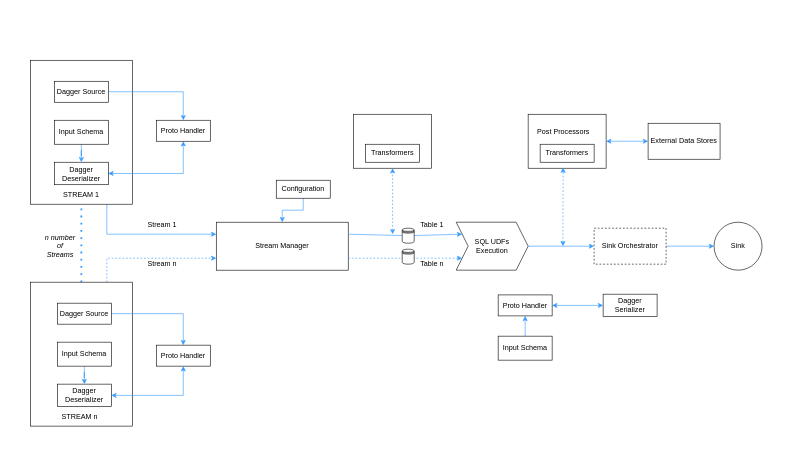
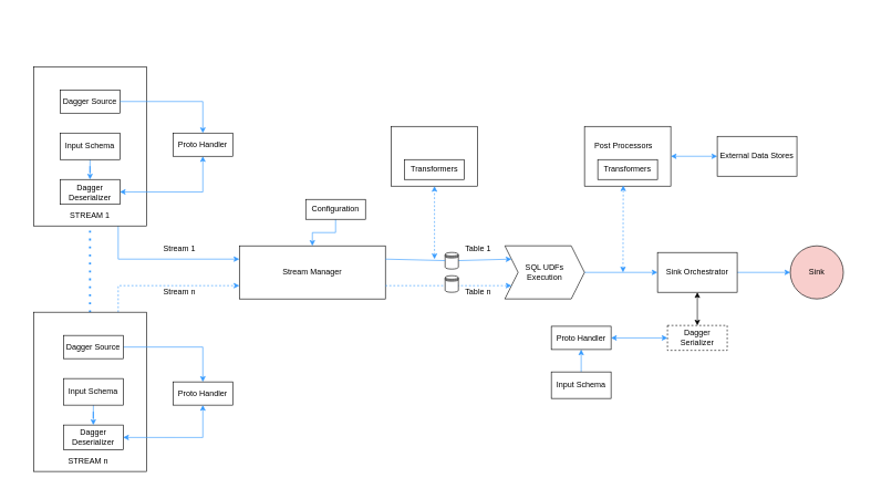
  <mxCell id="0" />
  <mxCell id="1" parent="0" />
  <mxCell id="2" value="" style="rounded=0;whiteSpace=wrap;html=1;labelBackgroundColor=none;fontSize=12;fontColor=#FF0000;strokeColor=none;strokeWidth=1;fillColor=#FFFFFF;" vertex="1" parent="1"><mxGeometry x="20" y="80" width="1270" height="650" as="geometry" /></mxCell>
  <mxCell id="3" style="edgeStyle=orthogonalEdgeStyle;rounded=0;orthogonalLoop=1;jettySize=auto;html=1;exitX=0.75;exitY=1;exitDx=0;exitDy=0;entryX=0;entryY=0.25;entryDx=0;entryDy=0;fontSize=12;strokeWidth=1;strokeColor=#3399FF;" edge="1" parent="1" source="33" target="6"><mxGeometry relative="1" as="geometry" /></mxCell>
  <mxCell id="4" style="edgeStyle=orthogonalEdgeStyle;rounded=0;orthogonalLoop=1;jettySize=auto;html=1;entryX=0;entryY=0.75;entryDx=0;entryDy=0;fontSize=12;strokeWidth=1;dashed=1;exitX=0.75;exitY=0;exitDx=0;exitDy=0;strokeColor=#3399FF;" edge="1" parent="1" source="44" target="6"><mxGeometry relative="1" as="geometry"><mxPoint x="180" y="430" as="sourcePoint" /></mxGeometry></mxCell>
  <mxCell id="5" value="" style="endArrow=none;dashed=1;html=1;dashPattern=1 3;strokeWidth=3;rounded=0;entryX=0.5;entryY=1;entryDx=0;entryDy=0;exitX=0.5;exitY=0;exitDx=0;exitDy=0;strokeColor=#3399FF;" edge="1" parent="1" source="44" target="33"><mxGeometry width="50" height="50" relative="1" as="geometry"><mxPoint x="140" y="470" as="sourcePoint" /><mxPoint x="140" y="370" as="targetPoint" /></mxGeometry></mxCell>
  <mxCell id="6" value="Stream Manager" style="rounded=0;whiteSpace=wrap;html=1;fontSize=12;" vertex="1" parent="1"><mxGeometry x="360" y="370" width="220" height="80" as="geometry" /></mxCell>
  <mxCell id="7" style="edgeStyle=orthogonalEdgeStyle;rounded=0;orthogonalLoop=1;jettySize=auto;html=1;fontSize=12;strokeWidth=1;strokeColor=#3399FF;" edge="1" parent="1" source="8" target="6"><mxGeometry relative="1" as="geometry" /></mxCell>
  <mxCell id="8" value="Configuration" style="rounded=0;whiteSpace=wrap;html=1;fontSize=12;" vertex="1" parent="1"><mxGeometry x="460" y="300" width="90" height="30" as="geometry" /></mxCell>
  <mxCell id="9" value="" style="group" vertex="1" connectable="0" parent="1"><mxGeometry x="589" y="190" width="130" height="90" as="geometry" /></mxCell>
  <mxCell id="10" value="" style="rounded=0;whiteSpace=wrap;html=1;fontSize=12;" vertex="1" parent="9"><mxGeometry width="130" height="90" as="geometry" /></mxCell>
  <mxCell id="11" value="Transformers" style="rounded=0;whiteSpace=wrap;html=1;fontSize=12;" vertex="1" parent="9"><mxGeometry x="20" y="50" width="90" height="30" as="geometry" /></mxCell>
  <mxCell id="12" value="" style="group" vertex="1" connectable="0" parent="1"><mxGeometry x="880" y="190" width="130" height="90" as="geometry" /></mxCell>
  <mxCell id="13" value="" style="rounded=0;whiteSpace=wrap;html=1;fontSize=12;" vertex="1" parent="12"><mxGeometry width="130" height="90" as="geometry" /></mxCell>
  <mxCell id="14" value="Transformers" style="rounded=0;whiteSpace=wrap;html=1;fontSize=12;" vertex="1" parent="12"><mxGeometry x="20" y="50" width="90" height="30" as="geometry" /></mxCell>
  <mxCell id="15" value="Post Processors" style="text;html=1;strokeColor=none;fillColor=none;align=center;verticalAlign=middle;whiteSpace=wrap;rounded=0;fontSize=12;" vertex="1" parent="12"><mxGeometry x="10" y="15" width="98" height="30" as="geometry" /></mxCell>
  <mxCell id="16" value="" style="endArrow=classic;startArrow=classic;html=1;rounded=0;fontSize=12;strokeWidth=1;exitX=1;exitY=0.5;exitDx=0;exitDy=0;entryX=0;entryY=0.5;entryDx=0;entryDy=0;strokeColor=#3399FF;" edge="1" parent="1" source="13" target="30"><mxGeometry width="50" height="50" relative="1" as="geometry"><mxPoint x="1140" y="180" as="sourcePoint" /><mxPoint x="1070" y="235" as="targetPoint" /></mxGeometry></mxCell>
  <mxCell id="17" style="edgeStyle=orthogonalEdgeStyle;rounded=0;orthogonalLoop=1;jettySize=auto;html=1;fontSize=12;strokeWidth=1;strokeColor=#3399FF;" edge="1" parent="1" source="18" target="19"><mxGeometry relative="1" as="geometry" /></mxCell>
- <mxCell id="18" value="Sink Orchestrator" style="rounded=0;whiteSpace=wrap;html=1;fontSize=12;dashed=1;" vertex="1" parent="1"><mxGeometry x="990" y="380" width="120" height="60" as="geometry" /></mxCell>
- <mxCell id="19" value="Sink" style="ellipse;whiteSpace=wrap;html=1;aspect=fixed;fontSize=12;" vertex="1" parent="1"><mxGeometry x="1190" y="370" width="80" height="80" as="geometry" /></mxCell>
+ <mxCell id="18" value="Sink Orchestrator" style="rounded=0;whiteSpace=wrap;html=1;fontSize=12;" vertex="1" parent="1"><mxGeometry x="990" y="380" width="120" height="60" as="geometry" /></mxCell>
+ <mxCell id="19" value="Sink" style="ellipse;whiteSpace=wrap;html=1;aspect=fixed;fontSize=12;fillColor=#f8cecc;" vertex="1" parent="1"><mxGeometry x="1190" y="370" width="80" height="80" as="geometry" /></mxCell>
  <mxCell id="20" value="" style="endArrow=classic;html=1;rounded=0;fontSize=12;strokeWidth=1;startArrow=none;" edge="1" parent="1" source="25"><mxGeometry relative="1" as="geometry"><mxPoint x="580" y="390" as="sourcePoint" /><mxPoint x="840" y="390" as="targetPoint" /></mxGeometry></mxCell>
- <mxCell id="21" value="&lt;font&gt;&lt;i&gt;n number of Streams&lt;/i&gt;&lt;/font&gt;" style="text;html=1;strokeColor=none;fillColor=none;align=center;verticalAlign=middle;whiteSpace=wrap;rounded=0;fontSize=12;fontColor=#000000;" vertex="1" parent="1"><mxGeometry x="70" y="395" width="60" height="30" as="geometry" /></mxCell>
  <mxCell id="22" value="" style="endArrow=classic;startArrow=classic;html=1;rounded=0;dashed=1;fontSize=12;strokeWidth=1;entryX=0.5;entryY=1;entryDx=0;entryDy=0;strokeColor=#3399FF;" edge="1" parent="1" target="10"><mxGeometry width="50" height="50" relative="1" as="geometry"><mxPoint x="654" y="390" as="sourcePoint" /><mxPoint x="670" y="300" as="targetPoint" /></mxGeometry></mxCell>
  <mxCell id="23" value="" style="endArrow=classic;startArrow=classic;html=1;rounded=0;dashed=1;fontSize=12;strokeWidth=1;entryX=0.449;entryY=0.989;entryDx=0;entryDy=0;entryPerimeter=0;strokeColor=#3399FF;" edge="1" parent="1" target="13"><mxGeometry width="50" height="50" relative="1" as="geometry"><mxPoint x="938" y="410" as="sourcePoint" /><mxPoint x="980" y="280" as="targetPoint" /></mxGeometry></mxCell>
  <mxCell id="24" style="edgeStyle=orthogonalEdgeStyle;rounded=0;orthogonalLoop=1;jettySize=auto;html=1;entryX=0;entryY=0.5;entryDx=0;entryDy=0;fontSize=12;strokeWidth=1;strokeColor=#3399FF;" edge="1" parent="1" source="25" target="18"><mxGeometry relative="1" as="geometry" /></mxCell>
  <mxCell id="25" value="SQL UDFs &lt;br&gt;Execution" style="shape=step;perimeter=stepPerimeter;whiteSpace=wrap;html=1;fixedSize=1;fontSize=12;" vertex="1" parent="1"><mxGeometry x="760" y="370" width="120" height="80" as="geometry" /></mxCell>
  <mxCell id="26" value="" style="endArrow=classic;html=1;rounded=0;fontSize=12;strokeWidth=1;strokeColor=#3399FF;startArrow=none;" edge="1" parent="1" source="59"><mxGeometry relative="1" as="geometry"><mxPoint x="580" y="390" as="sourcePoint" /><mxPoint x="770" y="390" as="targetPoint" /></mxGeometry></mxCell>
  <mxCell id="27" value="" style="endArrow=classic;html=1;rounded=0;fontSize=12;strokeWidth=1;exitX=1;exitY=0.75;exitDx=0;exitDy=0;dashed=1;strokeColor=#3399FF;" edge="1" parent="1" source="6"><mxGeometry relative="1" as="geometry"><mxPoint x="590" y="400" as="sourcePoint" /><mxPoint x="770" y="430" as="targetPoint" /></mxGeometry></mxCell>
  <mxCell id="28" value="Table 1" style="text;html=1;strokeColor=none;fillColor=none;align=center;verticalAlign=middle;whiteSpace=wrap;rounded=0;fontSize=12;fontColor=#000000;" vertex="1" parent="1"><mxGeometry x="690" y="360" width="60" height="30" as="geometry" /></mxCell>
  <mxCell id="29" value="Table n" style="text;html=1;strokeColor=none;fillColor=none;align=center;verticalAlign=middle;whiteSpace=wrap;rounded=0;fontSize=12;fontColor=#000000;" vertex="1" parent="1"><mxGeometry x="690" y="425" width="60" height="30" as="geometry" /></mxCell>
  <mxCell id="30" value="External Data Stores" style="rounded=0;whiteSpace=wrap;html=1;fontSize=12;" vertex="1" parent="1"><mxGeometry x="1080" y="205" width="120" height="60" as="geometry" /></mxCell>
  <mxCell id="31" value="" style="group" vertex="1" connectable="0" parent="1"><mxGeometry x="50" y="20" width="180" height="330" as="geometry" /></mxCell>
  <mxCell id="32" value="" style="group" vertex="1" connectable="0" parent="31"><mxGeometry y="80" width="170" height="240" as="geometry" /></mxCell>
  <mxCell id="33" value="" style="rounded=0;whiteSpace=wrap;html=1;fontSize=12;" vertex="1" parent="32"><mxGeometry width="170" height="240" as="geometry" /></mxCell>
  <mxCell id="34" value="Dagger Source" style="rounded=0;whiteSpace=wrap;html=1;fontSize=12;fontColor=#000000;fillColor=#FFFFFF;" vertex="1" parent="32"><mxGeometry x="40" y="35" width="90" height="35" as="geometry" /></mxCell>
  <mxCell id="35" value="Dagger Deserializer" style="rounded=0;whiteSpace=wrap;html=1;fontSize=12;fontColor=#000000;fillColor=#FFFFFF;" vertex="1" parent="32"><mxGeometry x="40" y="170" width="90" height="37.5" as="geometry" /></mxCell>
  <mxCell id="36" style="edgeStyle=orthogonalEdgeStyle;rounded=0;orthogonalLoop=1;jettySize=auto;html=1;entryX=0.5;entryY=0;entryDx=0;entryDy=0;fontSize=12;strokeWidth=1;strokeColor=#3399FF;" edge="1" parent="32" source="37" target="35"><mxGeometry relative="1" as="geometry" /></mxCell>
  <mxCell id="37" value="Input Schema" style="rounded=0;whiteSpace=wrap;html=1;fontSize=12;fontColor=#000000;fillColor=#FFFFFF;" vertex="1" parent="32"><mxGeometry x="40" y="100" width="90" height="40" as="geometry" /></mxCell>
  <mxCell id="38" value="STREAM 1" style="text;html=1;strokeColor=none;fillColor=none;align=center;verticalAlign=middle;whiteSpace=wrap;rounded=0;fontSize=12;" vertex="1" parent="32"><mxGeometry x="50" y="210" width="70" height="30" as="geometry" /></mxCell>
  <mxCell id="39" value="Stream 1" style="text;html=1;strokeColor=none;fillColor=none;align=center;verticalAlign=middle;whiteSpace=wrap;rounded=0;fontSize=12;fontColor=#000000;" vertex="1" parent="1"><mxGeometry y="360" width="60" height="30" as="geometry" x="240" /></mxCell>
  <mxCell id="40" value="Stream n" style="text;html=1;strokeColor=none;fillColor=none;align=center;verticalAlign=middle;whiteSpace=wrap;rounded=0;fontSize=12;fontColor=#000000;" vertex="1" parent="1"><mxGeometry y="425" width="60" height="30" as="geometry" x="240" /></mxCell>
  <mxCell id="41" style="edgeStyle=orthogonalEdgeStyle;rounded=0;orthogonalLoop=1;jettySize=auto;html=1;entryX=0.5;entryY=1;entryDx=0;entryDy=0;fontSize=12;strokeWidth=1;exitX=0.5;exitY=0;exitDx=0;exitDy=0;strokeColor=#3399FF;" edge="1" parent="1" source="58" target="57"><mxGeometry relative="1" as="geometry"><mxPoint x="845" y="630" as="sourcePoint" /><mxPoint x="845" y="587.5" as="targetPoint" /></mxGeometry></mxCell>
  <mxCell id="42" style="edgeStyle=orthogonalEdgeStyle;rounded=0;orthogonalLoop=1;jettySize=auto;html=1;exitX=1;exitY=0.5;exitDx=0;exitDy=0;entryX=0.5;entryY=1;entryDx=0;entryDy=0;fontSize=12;strokeWidth=1;startArrow=classic;strokeColor=#3399FF;" edge="1" parent="1" source="35" target="51"><mxGeometry relative="1" as="geometry"><mxPoint x="305" y="230" as="targetPoint" /></mxGeometry></mxCell>
  <mxCell id="43" style="edgeStyle=orthogonalEdgeStyle;rounded=0;orthogonalLoop=1;jettySize=auto;html=1;exitX=1;exitY=0.5;exitDx=0;exitDy=0;entryX=0.5;entryY=0;entryDx=0;entryDy=0;fontSize=12;strokeWidth=1;strokeColor=#3399FF;" edge="1" parent="1" source="34" target="51"><mxGeometry relative="1" as="geometry"><mxPoint x="305" y="190" as="targetPoint" /></mxGeometry></mxCell>
  <mxCell id="44" value="" style="rounded=0;whiteSpace=wrap;html=1;fontSize=12;" vertex="1" parent="1"><mxGeometry x="50" y="470" width="170" height="240" as="geometry" /></mxCell>
  <mxCell id="45" style="edgeStyle=orthogonalEdgeStyle;rounded=0;orthogonalLoop=1;jettySize=auto;html=1;entryX=0.5;entryY=0;entryDx=0;entryDy=0;fontSize=12;strokeWidth=1;strokeColor=#3399FF;" edge="1" parent="1" source="46" target="52"><mxGeometry relative="1" as="geometry" /></mxCell>
  <mxCell id="46" value="Dagger Source" style="rounded=0;whiteSpace=wrap;html=1;fontSize=12;fontColor=#000000;fillColor=#FFFFFF;" vertex="1" parent="1"><mxGeometry x="95" y="505" width="90" height="35" as="geometry" /></mxCell>
  <mxCell id="47" value="Dagger Deserializer" style="rounded=0;whiteSpace=wrap;html=1;fontSize=12;fontColor=#000000;fillColor=#FFFFFF;" vertex="1" parent="1"><mxGeometry x="95" y="640" width="90" height="37.5" as="geometry" /></mxCell>
  <mxCell id="48" style="edgeStyle=orthogonalEdgeStyle;rounded=0;orthogonalLoop=1;jettySize=auto;html=1;entryX=0.5;entryY=0;entryDx=0;entryDy=0;fontSize=12;strokeWidth=1;strokeColor=#3399FF;" edge="1" parent="1" source="49" target="47"><mxGeometry relative="1" as="geometry" /></mxCell>
  <mxCell id="49" value="Input Schema" style="rounded=0;whiteSpace=wrap;html=1;fontSize=12;fontColor=#000000;fillColor=#FFFFFF;" vertex="1" parent="1"><mxGeometry x="95" y="570" width="90" height="40" as="geometry" /></mxCell>
  <mxCell id="50" value="STREAM n" style="text;html=1;strokeColor=none;fillColor=none;align=center;verticalAlign=middle;whiteSpace=wrap;rounded=0;fontSize=12;" vertex="1" parent="1"><mxGeometry x="90" y="680" width="85" height="30" as="geometry" /></mxCell>
  <mxCell id="51" value="Proto Handler" style="rounded=0;whiteSpace=wrap;html=1;fontSize=12;fontColor=#000000;fillColor=#FFFFFF;" vertex="1" parent="1"><mxGeometry x="260" y="200" width="90" height="35" as="geometry" /></mxCell>
  <mxCell id="52" value="Proto Handler" style="rounded=0;whiteSpace=wrap;html=1;fontSize=12;fontColor=#000000;fillColor=#FFFFFF;" vertex="1" parent="1"><mxGeometry x="260" y="575" width="90" height="35" as="geometry" /></mxCell>
  <mxCell id="53" style="edgeStyle=orthogonalEdgeStyle;rounded=0;orthogonalLoop=1;jettySize=auto;html=1;entryX=0.5;entryY=1;entryDx=0;entryDy=0;fontSize=12;strokeWidth=1;startArrow=classic;exitX=1;exitY=0.5;exitDx=0;exitDy=0;strokeColor=#3399FF;" edge="1" parent="1" source="47" target="52"><mxGeometry relative="1" as="geometry"><mxPoint x="180" y="660" as="sourcePoint" /><mxPoint x="300" y="610" as="targetPoint" /></mxGeometry></mxCell>
- <mxCell id="55" value="Dagger Serializer" style="rounded=0;whiteSpace=wrap;html=1;fontSize=12;fontColor=#000000;fillColor=#FFFFFF;" vertex="1" parent="1"><mxGeometry x="1005" y="490" width="90" height="37.5" as="geometry" /></mxCell>
+ <mxCell id="54" style="edgeStyle=orthogonalEdgeStyle;rounded=0;orthogonalLoop=1;jettySize=auto;html=1;entryX=0.5;entryY=1;entryDx=0;entryDy=0;fontSize=12;strokeWidth=1;startArrow=classic;" edge="1" parent="1" source="55" target="18"><mxGeometry relative="1" as="geometry" /></mxCell>
+ <mxCell id="55" value="Dagger Serializer" style="rounded=0;whiteSpace=wrap;html=1;fontSize=12;fontColor=#000000;fillColor=#FFFFFF;dashed=1;" vertex="1" parent="1"><mxGeometry x="1005" y="490" width="90" height="37.5" as="geometry" /></mxCell>
  <mxCell id="56" style="edgeStyle=orthogonalEdgeStyle;rounded=0;orthogonalLoop=1;jettySize=auto;html=1;entryX=0;entryY=0.5;entryDx=0;entryDy=0;fontSize=12;strokeWidth=1;startArrow=classic;strokeColor=#3399FF;" edge="1" parent="1" source="57" target="55"><mxGeometry relative="1" as="geometry" /></mxCell>
  <mxCell id="57" value="Proto Handler" style="rounded=0;whiteSpace=wrap;html=1;fontSize=12;fontColor=#000000;fillColor=#FFFFFF;" vertex="1" parent="1"><mxGeometry x="830" y="491.25" width="90" height="35" as="geometry" /></mxCell>
  <mxCell id="58" value="Input Schema" style="rounded=0;whiteSpace=wrap;html=1;fontSize=12;fontColor=#000000;fillColor=#FFFFFF;" vertex="1" parent="1"><mxGeometry x="830" y="560" width="90" height="40" as="geometry" /></mxCell>
  <mxCell id="59" value="" style="shape=datastore;whiteSpace=wrap;html=1;labelBackgroundColor=none;fontSize=12;fontColor=#000000;strokeColor=default;strokeWidth=1;fillColor=#FFFFFF;" vertex="1" parent="1"><mxGeometry x="670" y="380" width="20" height="25" as="geometry" /></mxCell>
  <mxCell id="60" value="" style="endArrow=none;html=1;rounded=0;fontSize=12;strokeWidth=1;strokeColor=#3399FF;" edge="1" parent="1" target="59"><mxGeometry relative="1" as="geometry"><mxPoint x="580" y="390" as="sourcePoint" /><mxPoint x="770" y="390" as="targetPoint" /></mxGeometry></mxCell>
  <mxCell id="61" value="" style="shape=datastore;whiteSpace=wrap;html=1;labelBackgroundColor=none;fontSize=12;fontColor=#000000;strokeColor=default;strokeWidth=1;fillColor=#FFFFFF;" vertex="1" parent="1"><mxGeometry x="670" y="415" width="20" height="25" as="geometry" /></mxCell>
